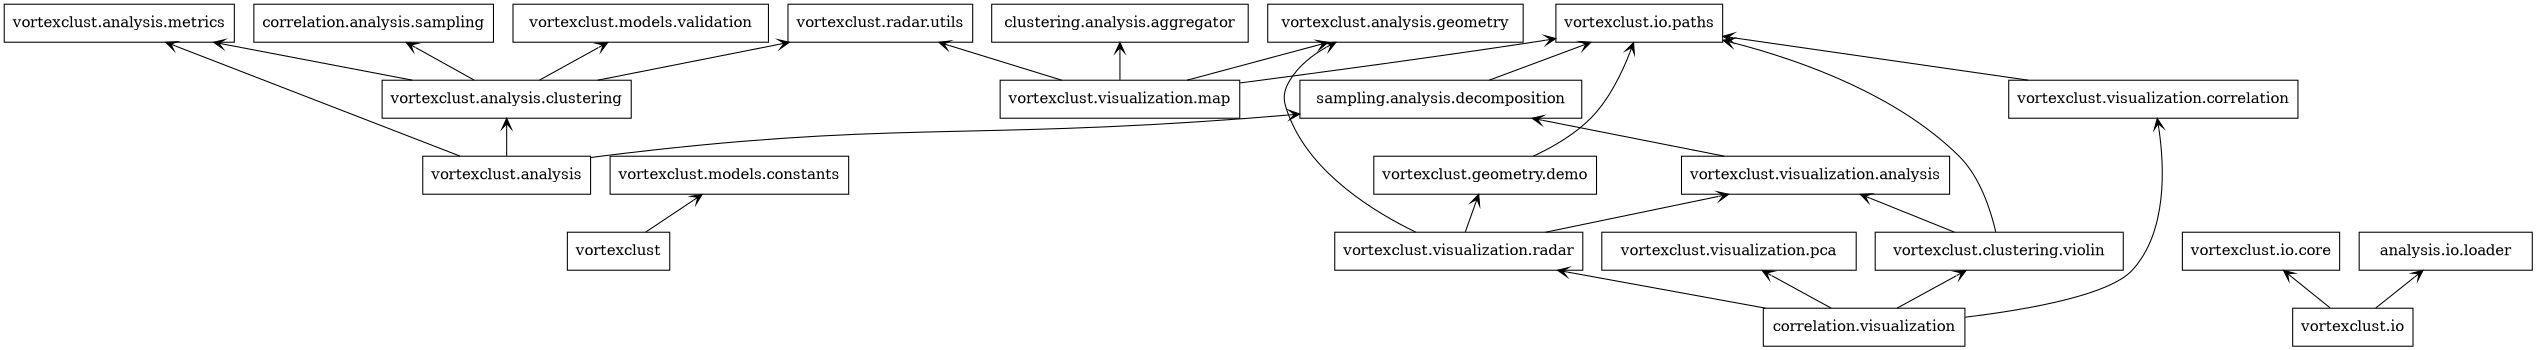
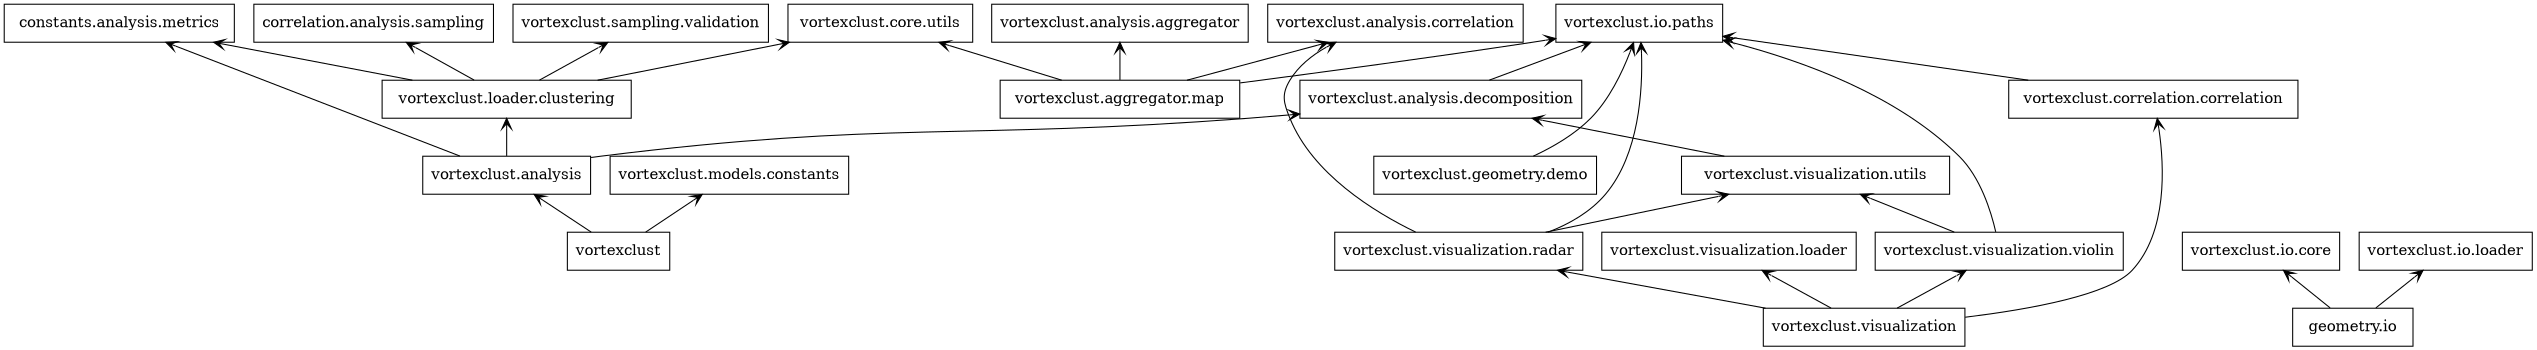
  digraph {
    rankdir=BT
    node [color=black shape=box style=solid]
    edge [arrowhead=open arrowtail=none]
    n1 [label=vortexclust]
    n2 [label="vortexclust.analysis"]
    n3 [label="vortexclust.models.constants"]
-   n4 [label="vortexclust.analysis.clustering"]
-   n5 [label="sampling.analysis.decomposition"]
-   n6 [label="vortexclust.analysis.metrics"]
+   n4 [label="vortexclust.loader.clustering"]
+   n5 [label="vortexclust.analysis.decomposition"]
+   n6 [label="constants.analysis.metrics"]
    n7 [label="correlation.analysis.sampling"]
-   n8 [label="vortexclust.radar.utils"]
-   n9 [label="vortexclust.models.validation"]
+   n8 [label="vortexclust.core.utils"]
+   n9 [label="vortexclust.sampling.validation"]
    n10 [label="vortexclust.io.paths"]
-   n11 [label="clustering.analysis.aggregator"]
-   n12 [label="vortexclust.analysis.geometry"]
-   n13 [label="vortexclust.io"]
+   n11 [label="vortexclust.analysis.aggregator"]
+   n12 [label="vortexclust.analysis.correlation"]
+   n13 [label="geometry.io"]
    n14 [label="vortexclust.io.core"]
-   n15 [label="analysis.io.loader"]
-   n16 [label="correlation.visualization"]
-   n17 [label="vortexclust.visualization.correlation"]
-   n18 [label="vortexclust.visualization.pca"]
+   n15 [label="vortexclust.io.loader"]
+   n16 [label="vortexclust.visualization"]
+   n17 [label="vortexclust.correlation.correlation"]
+   n18 [label="vortexclust.visualization.loader"]
    n19 [label="vortexclust.visualization.radar"]
-   n20 [label="vortexclust.clustering.violin"]
-   n21 [label="vortexclust.visualization.analysis"]
-   n22 [label="vortexclust.visualization.map"]
+   n20 [label="vortexclust.visualization.violin"]
+   n21 [label="vortexclust.visualization.utils"]
+   n22 [label="vortexclust.aggregator.map"]
    n23 [label="vortexclust.geometry.demo"]
+   n1 -> n2
    n1 -> n3
    n2 -> n4
    n2 -> n5
    n2 -> n6
    n4 -> n6
    n4 -> n7
    n4 -> n8
    n4 -> n9
    n5 -> n10
    n13 -> n14
    n13 -> n15
    n16 -> n17
    n16 -> n18
    n16 -> n19
    n16 -> n20
    n17 -> n10
-   n19 -> n23
+   n19 -> n10
    n19 -> n12
    n19 -> n21
    n20 -> n10
    n20 -> n21
    n21 -> n5
    n22 -> n8
    n22 -> n10
    n22 -> n11
    n22 -> n12
    n23 -> n10
  }
